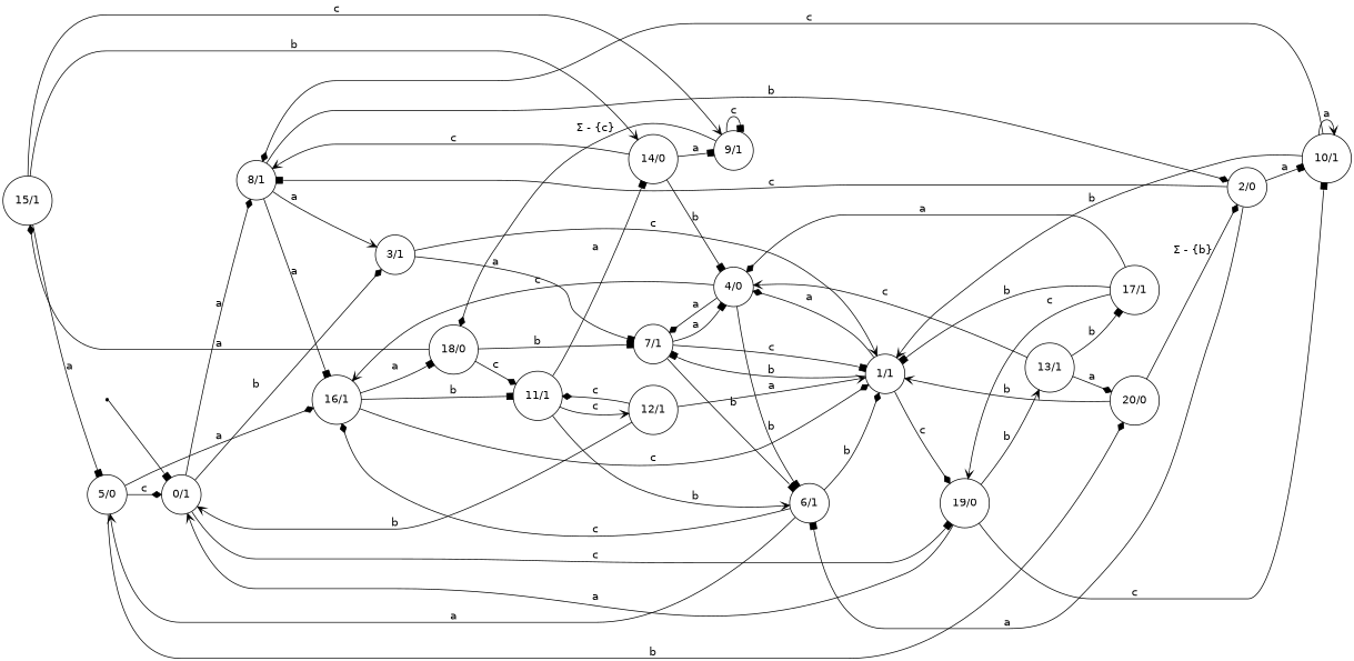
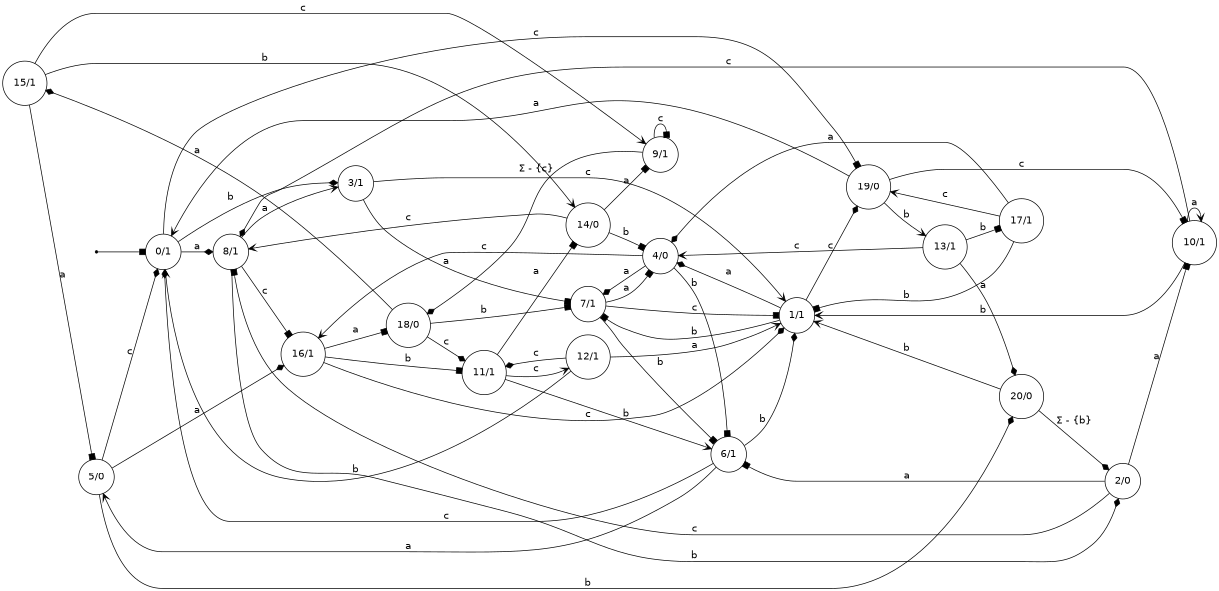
  digraph {
    fontname="DejaVu Sans"
    rankdir=LR
    node [fontname="DejaVu Sans" shape=circle]
    edge [arrowhead=box fontname="DejaVu Sans"]
    n1 [label="15/1"]
    n2 [label="5/0"]
    n3 [label="14/0"]
    n4 [label="9/1"]
    n5 [label="0/1"]
    n6 [label="16/1"]
    n7 [label="20/0"]
    n8 [label="8/1"]
    n9 [label="4/0"]
    n10 [label="18/0"]
    n11 [label="3/1"]
    n12 [label="19/0"]
    n13 [label="11/1"]
    n14 [label="1/1"]
    n15 [label="2/0"]
    n16 [label="7/1"]
    n17 [label="6/1"]
    n18 [label="12/1"]
    n19 [label="10/1"]
    n20 [label="13/1"]
    n21 [label="17/1"]
    start [shape=point]
    n1 -> n2 [label=a]
    n1 -> n3 [arrowhead=vee label=b]
    n1 -> n4 [arrowhead=vee label=c]
    n2 -> n5 [arrowhead=diamond label=c]
    n2 -> n6 [arrowhead=diamond label=a]
    n2 -> n7 [arrowhead=diamond label=b]
    n3 -> n4 [label=a]
    n3 -> n8 [arrowhead=vee label=c]
    n3 -> n9 [label=b]
    n4 -> n4 [label=c]
    n4 -> n10 [arrowhead=diamond label="Σ - {c}"]
    n5 -> n8 [arrowhead=diamond label=a]
    n5 -> n11 [arrowhead=diamond label=b]
    n5 -> n12 [label=c]
    n6 -> n10 [label=a]
    n6 -> n13 [label=b]
    n6 -> n14 [arrowhead=diamond label=c]
    n7 -> n14 [arrowhead=vee label=b]
    n7 -> n15 [arrowhead=diamond label="Σ - {b}"]
-   n8 -> n6 [label=a]
+   n8 -> n6 [label=c]
    n8 -> n11 [arrowhead=vee label=a]
    n8 -> n15 [arrowhead=diamond label=b]
    n9 -> n6 [arrowhead=vee label=c]
    n9 -> n16 [arrowhead=diamond label=a]
    n9 -> n17 [label=b]
    n10 -> n1 [arrowhead=diamond label=a]
    n10 -> n13 [arrowhead=diamond label=c]
    n10 -> n16 [label=b]
    n11 -> n14 [arrowhead=vee label=c]
    n11 -> n16 [label=a]
    n12 -> n5 [arrowhead=vee label=a]
    n12 -> n19 [label=c]
    n12 -> n20 [arrowhead=vee label=b]
    n13 -> n3 [label=a]
    n13 -> n17 [arrowhead=vee label=b]
    n13 -> n18 [arrowhead=vee label=c]
    n14 -> n9 [arrowhead=diamond label=a]
    n14 -> n12 [arrowhead=diamond label=c]
    n14 -> n16 [label=b]
    n15 -> n8 [label=c]
    n15 -> n17 [label=a]
    n15 -> n19 [label=a]
    n16 -> n9 [label=a]
    n16 -> n14 [label=c]
    n16 -> n17 [label=b]
    n17 -> n2 [arrowhead=vee label=a]
-   n17 -> n6 [arrowhead=diamond label=c]
+   n17 -> n5 [arrowhead=diamond label=c]
    n17 -> n14 [arrowhead=diamond label=b]
    n18 -> n5 [arrowhead=vee label=b]
    n18 -> n13 [arrowhead=diamond label=c]
    n18 -> n14 [arrowhead=vee label=a]
    n19 -> n8 [arrowhead=diamond label=c]
    n19 -> n14 [arrowhead=vee label=b]
    n19 -> n19 [arrowhead=vee label=a]
    n20 -> n7 [arrowhead=diamond label=a]
    n20 -> n9 [arrowhead=vee label=c]
    n20 -> n21 [label=b]
    n21 -> n9 [arrowhead=diamond label=a]
    n21 -> n12 [arrowhead=vee label=c]
    n21 -> n14 [label=b]
    start -> n5
  }
